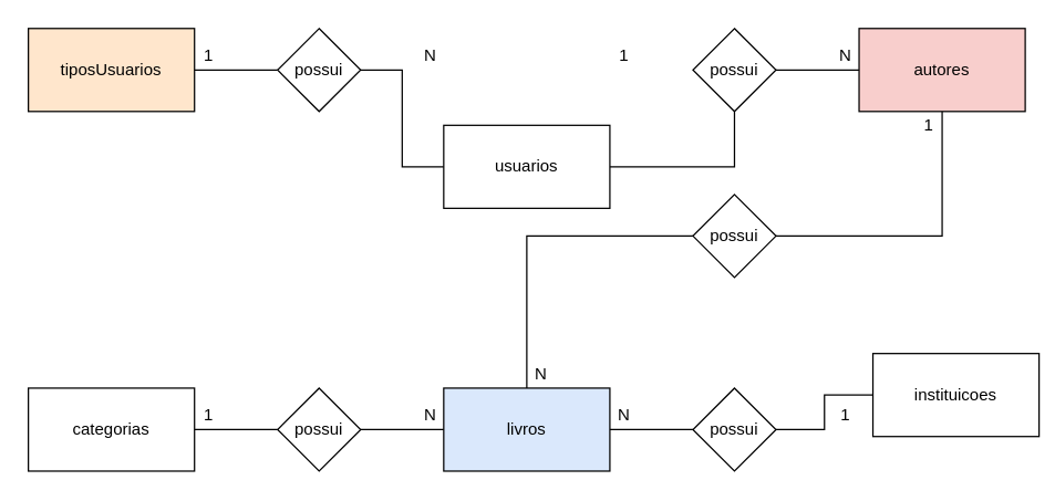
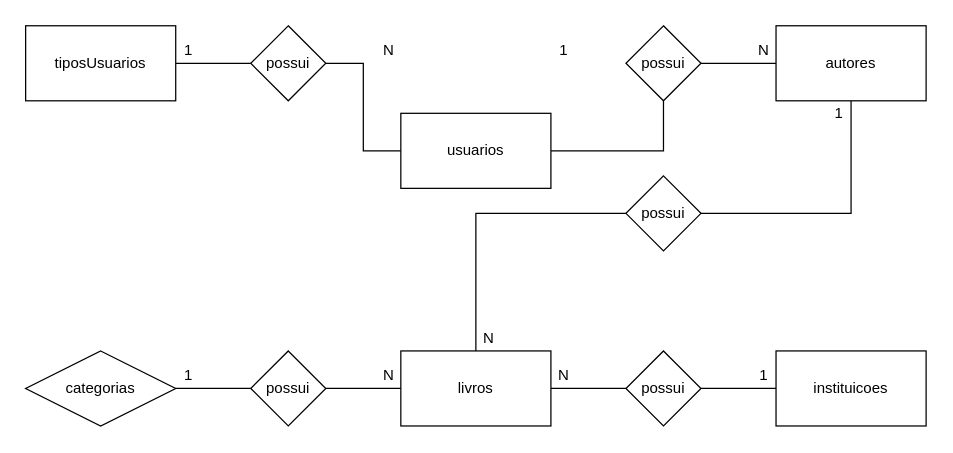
  <mxCell id="0" />
  <mxCell id="1" parent="0" />
  <mxCell id="2" style="edgeStyle=orthogonalEdgeStyle;rounded=0;orthogonalLoop=1;jettySize=auto;html=1;exitX=1;exitY=0.5;exitDx=0;exitDy=0;entryX=0;entryY=0.5;entryDx=0;entryDy=0;endArrow=none;endFill=0;" edge="1" parent="1" source="3" target="7"><mxGeometry relative="1" as="geometry" /></mxCell>
- <mxCell id="3" value="tiposUsuarios" style="rounded=0;whiteSpace=wrap;html=1;fillColor=#ffe6cc;" vertex="1" parent="1"><mxGeometry x="20" y="20" width="120" height="60" as="geometry" /></mxCell>
+ <mxCell id="3" value="tiposUsuarios" style="rounded=0;whiteSpace=wrap;html=1;" vertex="1" parent="1"><mxGeometry x="20" y="20" width="120" height="60" as="geometry" /></mxCell>
  <mxCell id="4" style="edgeStyle=orthogonalEdgeStyle;rounded=0;orthogonalLoop=1;jettySize=auto;html=1;exitX=1;exitY=0.5;exitDx=0;exitDy=0;endArrow=none;endFill=0;strokeColor=#000000;" edge="1" parent="1" source="5" target="26"><mxGeometry relative="1" as="geometry" /></mxCell>
  <mxCell id="5" value="usuarios" style="rounded=0;whiteSpace=wrap;html=1;" vertex="1" parent="1"><mxGeometry x="320" y="90" width="120" height="60" as="geometry" /></mxCell>
  <mxCell id="6" style="edgeStyle=orthogonalEdgeStyle;rounded=0;orthogonalLoop=1;jettySize=auto;html=1;exitX=1;exitY=0.5;exitDx=0;exitDy=0;entryX=0;entryY=0.5;entryDx=0;entryDy=0;endArrow=none;endFill=0;strokeColor=#000000;" edge="1" parent="1" source="7" target="5"><mxGeometry relative="1" as="geometry" /></mxCell>
  <mxCell id="7" value="possui" style="rhombus;whiteSpace=wrap;html=1;" vertex="1" parent="1"><mxGeometry x="200" y="20" width="60" height="60" as="geometry" /></mxCell>
  <mxCell id="8" value="1" style="text;html=1;align=center;verticalAlign=middle;resizable=0;points=[];autosize=1;strokeColor=none;" vertex="1" parent="1"><mxGeometry x="140" y="30" width="20" height="20" as="geometry" /></mxCell>
  <mxCell id="9" value="N" style="text;html=1;align=center;verticalAlign=middle;resizable=0;points=[];autosize=1;strokeColor=none;" vertex="1" parent="1"><mxGeometry x="300" y="30" width="20" height="20" as="geometry" /></mxCell>
- <mxCell id="10" value="instituicoes" style="rounded=0;whiteSpace=wrap;html=1;" vertex="1" parent="1"><mxGeometry x="630" y="255" width="120" height="60" as="geometry" /></mxCell>
+ <mxCell id="10" value="instituicoes" style="rounded=0;whiteSpace=wrap;html=1;" vertex="1" parent="1"><mxGeometry x="620" y="280" width="120" height="60" as="geometry" /></mxCell>
  <mxCell id="11" style="edgeStyle=orthogonalEdgeStyle;rounded=0;orthogonalLoop=1;jettySize=auto;html=1;exitX=1;exitY=0.5;exitDx=0;exitDy=0;endArrow=none;endFill=0;strokeColor=#000000;" edge="1" parent="1" source="12" target="20"><mxGeometry relative="1" as="geometry" /></mxCell>
- <mxCell id="12" value="livros" style="rounded=0;whiteSpace=wrap;html=1;fillColor=#dae8fc;" vertex="1" parent="1"><mxGeometry x="320" y="280" width="120" height="60" as="geometry" /></mxCell>
+ <mxCell id="12" value="livros" style="rounded=0;whiteSpace=wrap;html=1;" vertex="1" parent="1"><mxGeometry x="320" y="280" width="120" height="60" as="geometry" /></mxCell>
  <mxCell id="13" style="edgeStyle=orthogonalEdgeStyle;rounded=0;orthogonalLoop=1;jettySize=auto;html=1;exitX=1;exitY=0.5;exitDx=0;exitDy=0;entryX=0;entryY=0.5;entryDx=0;entryDy=0;endArrow=none;endFill=0;strokeColor=#000000;" edge="1" parent="1" source="14" target="16"><mxGeometry relative="1" as="geometry" /></mxCell>
- <mxCell id="14" value="categorias" style="whiteSpace=wrap;html=1;" vertex="1" parent="1"><mxGeometry x="20" y="280" width="120" height="60" as="geometry" /></mxCell>
+ <mxCell id="14" value="categorias" style="rhombus;whiteSpace=wrap;html=1;" vertex="1" parent="1"><mxGeometry x="20" y="280" width="120" height="60" as="geometry" /></mxCell>
  <mxCell id="15" style="edgeStyle=orthogonalEdgeStyle;rounded=0;orthogonalLoop=1;jettySize=auto;html=1;exitX=1;exitY=0.5;exitDx=0;exitDy=0;endArrow=none;endFill=0;strokeColor=#000000;" edge="1" parent="1" source="16" target="12"><mxGeometry relative="1" as="geometry" /></mxCell>
  <mxCell id="16" value="possui" style="rhombus;whiteSpace=wrap;html=1;" vertex="1" parent="1"><mxGeometry x="200" y="280" width="60" height="60" as="geometry" /></mxCell>
  <mxCell id="17" value="1" style="text;html=1;align=center;verticalAlign=middle;resizable=0;points=[];autosize=1;strokeColor=none;" vertex="1" parent="1"><mxGeometry x="140" y="290" width="20" height="20" as="geometry" /></mxCell>
  <mxCell id="18" value="N" style="text;html=1;align=center;verticalAlign=middle;resizable=0;points=[];autosize=1;strokeColor=none;" vertex="1" parent="1"><mxGeometry x="300" y="290" width="20" height="20" as="geometry" /></mxCell>
  <mxCell id="19" style="edgeStyle=orthogonalEdgeStyle;rounded=0;orthogonalLoop=1;jettySize=auto;html=1;exitX=1;exitY=0.5;exitDx=0;exitDy=0;endArrow=none;endFill=0;strokeColor=#000000;" edge="1" parent="1" source="20" target="10"><mxGeometry relative="1" as="geometry" /></mxCell>
  <mxCell id="20" value="possui" style="rhombus;whiteSpace=wrap;html=1;" vertex="1" parent="1"><mxGeometry x="500" y="280" width="60" height="60" as="geometry" /></mxCell>
  <mxCell id="21" value="1" style="text;html=1;align=center;verticalAlign=middle;resizable=0;points=[];autosize=1;strokeColor=none;" vertex="1" parent="1"><mxGeometry x="600" y="290" width="20" height="20" as="geometry" /></mxCell>
  <mxCell id="22" value="N" style="text;html=1;align=center;verticalAlign=middle;resizable=0;points=[];autosize=1;strokeColor=none;" vertex="1" parent="1"><mxGeometry x="440" y="290" width="20" height="20" as="geometry" /></mxCell>
  <mxCell id="23" style="edgeStyle=orthogonalEdgeStyle;rounded=0;orthogonalLoop=1;jettySize=auto;html=1;exitX=0.5;exitY=1;exitDx=0;exitDy=0;entryX=1;entryY=0.5;entryDx=0;entryDy=0;endArrow=none;endFill=0;strokeColor=#000000;" edge="1" parent="1" source="24" target="28"><mxGeometry relative="1" as="geometry" /></mxCell>
- <mxCell id="24" value="autores" style="whiteSpace=wrap;html=1;fillColor=#f8cecc;" vertex="1" parent="1"><mxGeometry x="620" y="20" width="120" height="60" as="geometry" /></mxCell>
+ <mxCell id="24" value="autores" style="whiteSpace=wrap;html=1;" vertex="1" parent="1"><mxGeometry x="620" y="20" width="120" height="60" as="geometry" /></mxCell>
  <mxCell id="25" style="edgeStyle=orthogonalEdgeStyle;rounded=0;orthogonalLoop=1;jettySize=auto;html=1;exitX=1;exitY=0.5;exitDx=0;exitDy=0;endArrow=none;endFill=0;strokeColor=#000000;" edge="1" parent="1" source="26" target="24"><mxGeometry relative="1" as="geometry" /></mxCell>
  <mxCell id="26" value="possui" style="rhombus;whiteSpace=wrap;html=1;" vertex="1" parent="1"><mxGeometry x="500" y="20" width="60" height="60" as="geometry" /></mxCell>
  <mxCell id="27" style="edgeStyle=orthogonalEdgeStyle;rounded=0;orthogonalLoop=1;jettySize=auto;html=1;exitX=0;exitY=0.5;exitDx=0;exitDy=0;endArrow=none;endFill=0;strokeColor=#000000;" edge="1" parent="1" source="28" target="12"><mxGeometry relative="1" as="geometry" /></mxCell>
  <mxCell id="28" value="possui" style="rhombus;whiteSpace=wrap;html=1;" vertex="1" parent="1"><mxGeometry x="500" y="140" width="60" height="60" as="geometry" /></mxCell>
  <mxCell id="29" value="N" style="text;html=1;align=center;verticalAlign=middle;resizable=0;points=[];autosize=1;strokeColor=none;" vertex="1" parent="1"><mxGeometry x="600" y="30" width="20" height="20" as="geometry" /></mxCell>
  <mxCell id="30" value="1" style="text;html=1;align=center;verticalAlign=middle;resizable=0;points=[];autosize=1;strokeColor=none;" vertex="1" parent="1"><mxGeometry x="440" y="30" width="20" height="20" as="geometry" /></mxCell>
  <mxCell id="31" value="N" style="text;html=1;align=center;verticalAlign=middle;resizable=0;points=[];autosize=1;strokeColor=none;" vertex="1" parent="1"><mxGeometry x="380" y="260" width="20" height="20" as="geometry" /></mxCell>
  <mxCell id="32" value="1" style="text;html=1;align=center;verticalAlign=middle;resizable=0;points=[];autosize=1;strokeColor=none;" vertex="1" parent="1"><mxGeometry x="660" y="80" width="20" height="20" as="geometry" /></mxCell>
